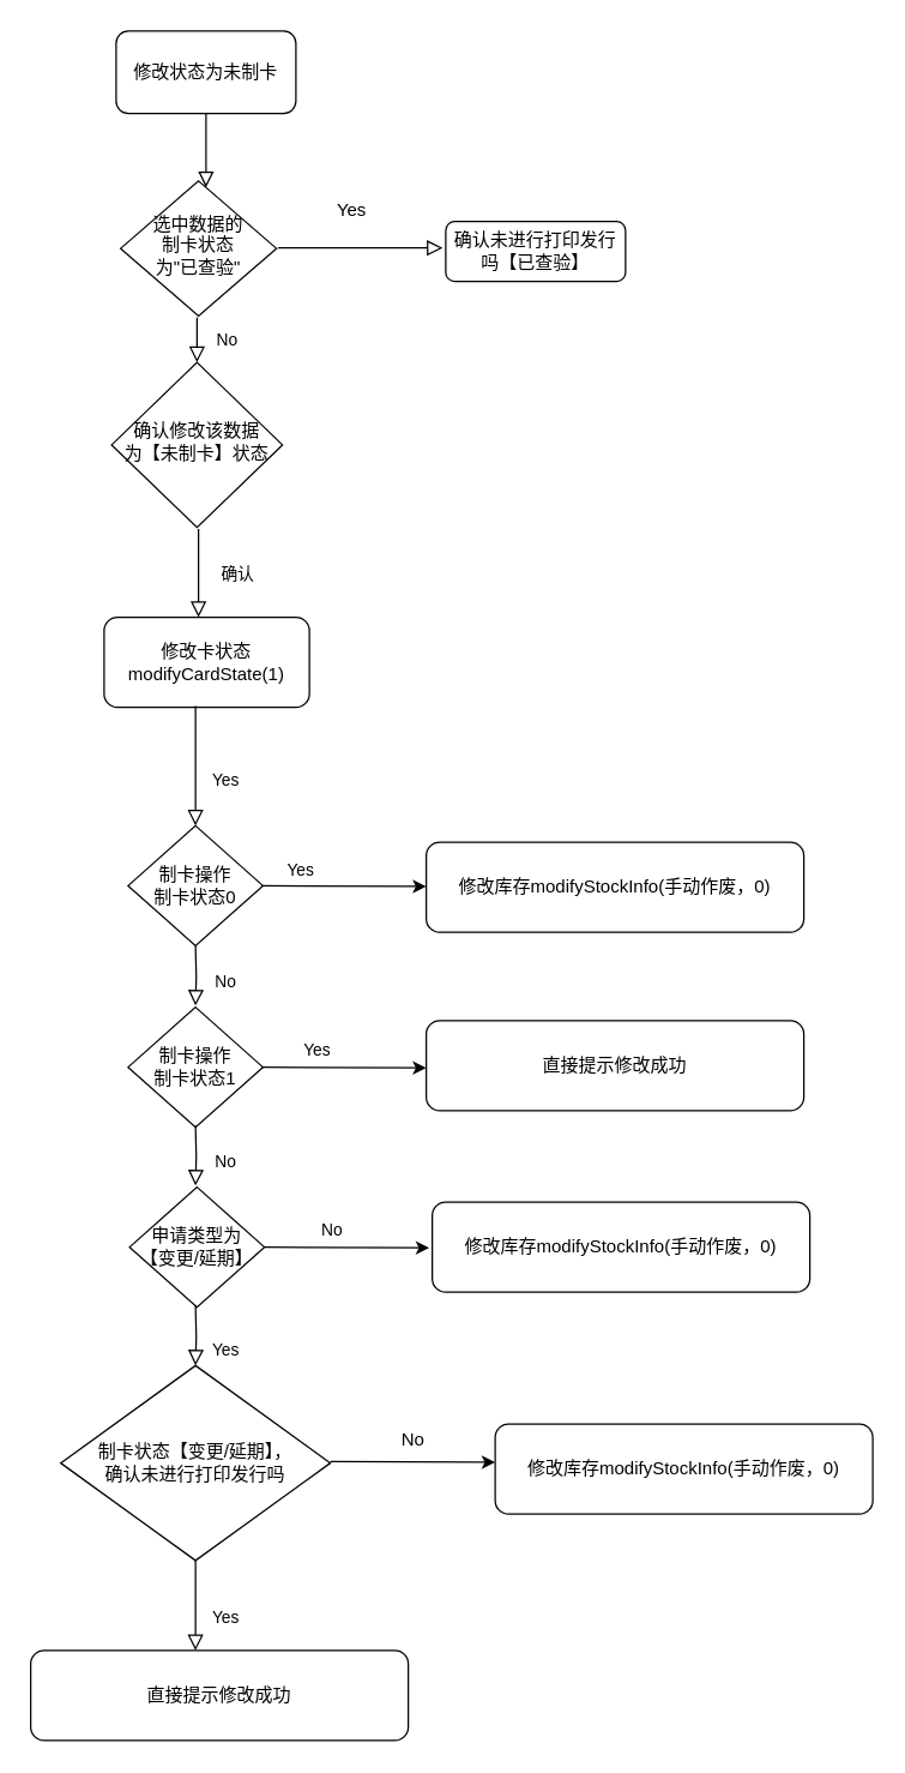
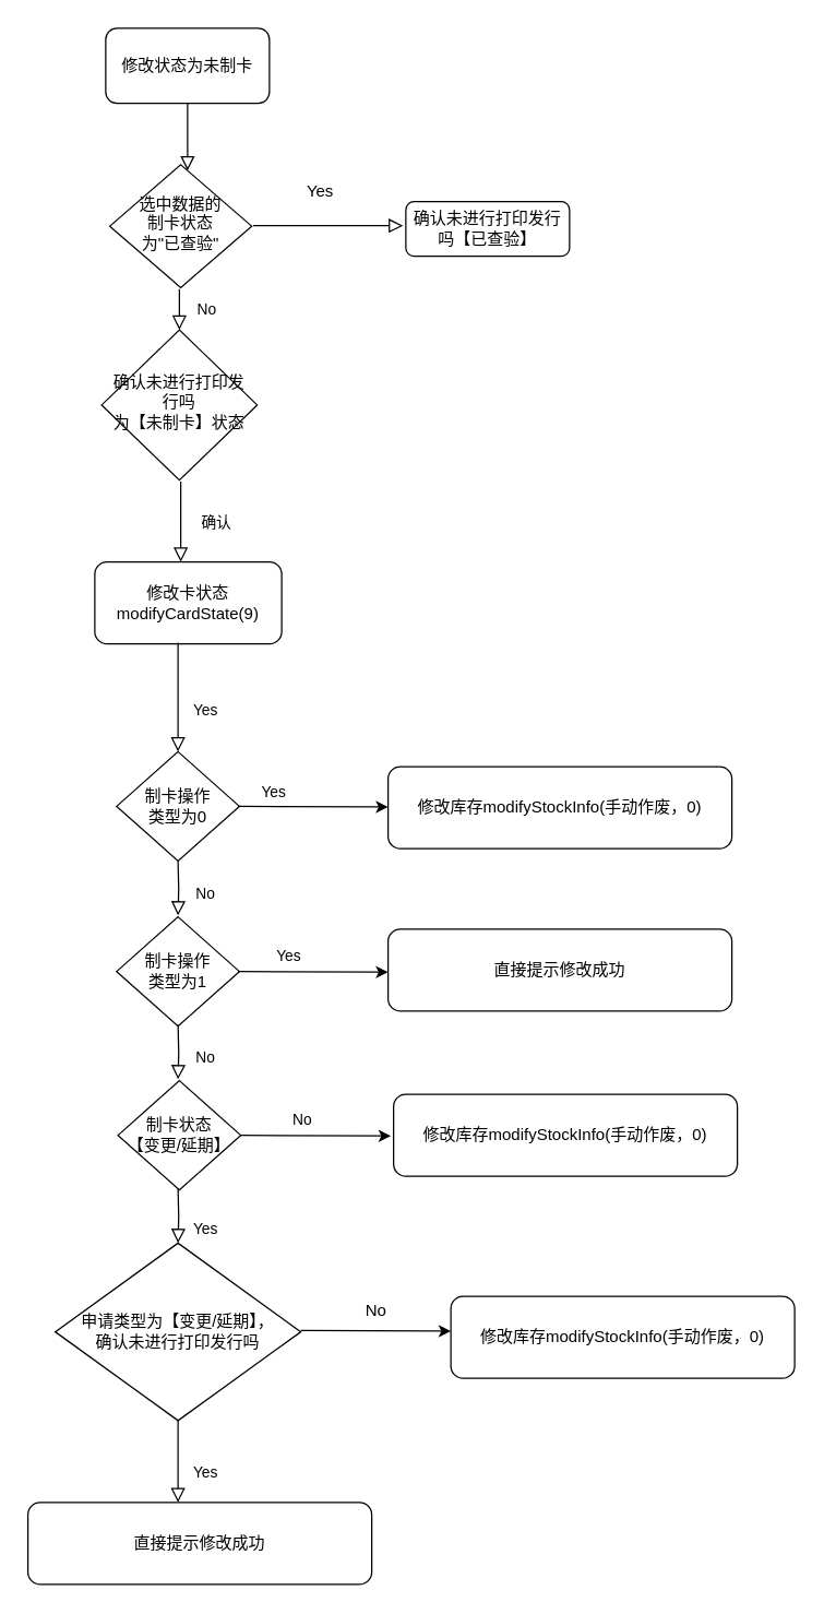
  <mxCell id="0" />
  <mxCell id="1" parent="0" />
  <mxCell id="2" value="" style="rounded=0;html=1;jettySize=auto;orthogonalLoop=1;fontSize=11;endArrow=block;endFill=0;endSize=8;strokeWidth=1;shadow=0;labelBackgroundColor=none;edgeStyle=orthogonalEdgeStyle;" parent="1" source="3" target="5" edge="1"><mxGeometry relative="1" as="geometry"><Array as="points"><mxPoint x="134" y="70" /><mxPoint x="134" y="70" /></Array></mxGeometry></mxCell>
  <mxCell id="3" value="修改状态为未制卡" style="rounded=1;whiteSpace=wrap;html=1;fontSize=12;glass=0;strokeWidth=1;shadow=0;" parent="1" vertex="1"><mxGeometry x="77" y="20" width="120" height="55" as="geometry" /></mxCell>
  <mxCell id="4" value="No" style="rounded=0;html=1;jettySize=auto;orthogonalLoop=1;fontSize=11;endArrow=block;endFill=0;endSize=8;strokeWidth=1;shadow=0;labelBackgroundColor=none;edgeStyle=orthogonalEdgeStyle;" parent="1" edge="1"><mxGeometry y="20" relative="1" as="geometry"><mxPoint as="offset" /><mxPoint x="131" y="211" as="sourcePoint" /><mxPoint x="131" y="241" as="targetPoint" /></mxGeometry></mxCell>
  <mxCell id="5" value="选中数据的&lt;br&gt;制卡状态&lt;br&gt;为&quot;已查验&quot;" style="rhombus;whiteSpace=wrap;html=1;shadow=0;fontFamily=Helvetica;fontSize=12;align=center;strokeWidth=1;spacing=6;spacingTop=-4;" parent="1" vertex="1"><mxGeometry x="80" y="120" width="104" height="90" as="geometry" /></mxCell>
  <mxCell id="6" value="确认未进行打印发行吗【已查验】" style="rounded=1;whiteSpace=wrap;html=1;fontSize=12;glass=0;strokeWidth=1;shadow=0;" parent="1" vertex="1"><mxGeometry x="297" y="147" width="120" height="40" as="geometry" /></mxCell>
- <mxCell id="7" value="确认修改该数据&lt;br&gt;为【未制卡】状态" style="rhombus;whiteSpace=wrap;html=1;shadow=0;fontFamily=Helvetica;fontSize=12;align=center;strokeWidth=1;spacing=6;spacingTop=-4;" parent="1" vertex="1"><mxGeometry x="74" y="241" width="114" height="110" as="geometry" /></mxCell>
+ <mxCell id="7" value="确认未进行打印发行吗&lt;br&gt;为【未制卡】状态" style="rhombus;whiteSpace=wrap;html=1;shadow=0;fontFamily=Helvetica;fontSize=12;align=center;strokeWidth=1;spacing=6;spacingTop=-4;" parent="1" vertex="1"><mxGeometry x="74" y="241" width="114" height="110" as="geometry" /></mxCell>
  <mxCell id="8" value="" style="edgeStyle=orthogonalEdgeStyle;rounded=0;html=1;jettySize=auto;orthogonalLoop=1;fontSize=11;endArrow=block;endFill=0;endSize=8;strokeWidth=1;shadow=0;labelBackgroundColor=none;" parent="1" edge="1"><mxGeometry x="0.273" y="30" relative="1" as="geometry"><mxPoint as="offset" /><mxPoint x="185" y="164.66" as="sourcePoint" /><mxPoint x="295" y="164.66" as="targetPoint" /></mxGeometry></mxCell>
  <mxCell id="9" value="Yes" style="text;html=1;align=center;verticalAlign=middle;resizable=0;points=[];autosize=1;strokeColor=none;" parent="1" vertex="1"><mxGeometry x="219" y="130" width="30" height="20" as="geometry" /></mxCell>
  <mxCell id="10" value="确认" style="rounded=0;html=1;jettySize=auto;orthogonalLoop=1;fontSize=11;endArrow=block;endFill=0;endSize=8;strokeWidth=1;shadow=0;labelBackgroundColor=none;edgeStyle=orthogonalEdgeStyle;" parent="1" edge="1"><mxGeometry x="0.017" y="26" relative="1" as="geometry"><mxPoint as="offset" /><mxPoint x="132" y="352" as="sourcePoint" /><mxPoint x="132" y="411" as="targetPoint" /></mxGeometry></mxCell>
- <mxCell id="11" value="修改卡状态modifyCardState(1)" style="rounded=1;whiteSpace=wrap;html=1;fontSize=12;glass=0;strokeWidth=1;shadow=0;" vertex="1" parent="1"><mxGeometry x="69" y="411" width="137" height="60" as="geometry" /></mxCell>
- <mxCell id="12" value="制卡操作&lt;br&gt;制卡状态0" style="rhombus;whiteSpace=wrap;html=1;" vertex="1" parent="1"><mxGeometry x="85" y="550" width="90" height="80" as="geometry" /></mxCell>
+ <mxCell id="11" value="修改卡状态modifyCardState(9)" style="rounded=1;whiteSpace=wrap;html=1;fontSize=12;glass=0;strokeWidth=1;shadow=0;" vertex="1" parent="1"><mxGeometry x="69" y="411" width="137" height="60" as="geometry" /></mxCell>
+ <mxCell id="12" value="制卡操作&lt;br&gt;类型为0" style="rhombus;whiteSpace=wrap;html=1;" vertex="1" parent="1"><mxGeometry x="85" y="550" width="90" height="80" as="geometry" /></mxCell>
  <mxCell id="13" value="Yes" style="rounded=0;html=1;jettySize=auto;orthogonalLoop=1;fontSize=11;endArrow=block;endFill=0;endSize=8;strokeWidth=1;shadow=0;labelBackgroundColor=none;edgeStyle=orthogonalEdgeStyle;" edge="1" parent="1"><mxGeometry x="0.25" y="20" relative="1" as="geometry"><mxPoint as="offset" /><mxPoint x="130" y="550" as="targetPoint" /><mxPoint x="130" y="470" as="sourcePoint" /></mxGeometry></mxCell>
  <mxCell id="14" value="修改库存modifyStockInfo(手动作废，0)" style="rounded=1;whiteSpace=wrap;html=1;fontSize=12;glass=0;strokeWidth=1;shadow=0;" vertex="1" parent="1"><mxGeometry x="284" y="561" width="252" height="60" as="geometry" /></mxCell>
- <mxCell id="15" value="制卡操作&lt;br&gt;制卡状态1" style="rhombus;whiteSpace=wrap;html=1;" vertex="1" parent="1"><mxGeometry x="85" y="671" width="90" height="80" as="geometry" /></mxCell>
+ <mxCell id="15" value="制卡操作&lt;br&gt;类型为1" style="rhombus;whiteSpace=wrap;html=1;" vertex="1" parent="1"><mxGeometry x="85" y="671" width="90" height="80" as="geometry" /></mxCell>
  <mxCell id="16" value="直接提示修改成功" style="rounded=1;whiteSpace=wrap;html=1;fontSize=12;glass=0;strokeWidth=1;shadow=0;" vertex="1" parent="1"><mxGeometry x="284" y="680" width="252" height="60" as="geometry" /></mxCell>
- <mxCell id="17" value="申请类型为&lt;br&gt;【变更/延期】" style="rhombus;whiteSpace=wrap;html=1;" vertex="1" parent="1"><mxGeometry x="86" y="791" width="90" height="80" as="geometry" /></mxCell>
+ <mxCell id="17" value="制卡状态&lt;br&gt;【变更/延期】" style="rhombus;whiteSpace=wrap;html=1;" vertex="1" parent="1"><mxGeometry x="86" y="791" width="90" height="80" as="geometry" /></mxCell>
  <mxCell id="18" value="修改库存modifyStockInfo(手动作废，0)" style="rounded=1;whiteSpace=wrap;html=1;fontSize=12;glass=0;strokeWidth=1;shadow=0;" vertex="1" parent="1"><mxGeometry x="288" y="801" width="252" height="60" as="geometry" /></mxCell>
- <mxCell id="19" value="制卡状态【变更/延期】，&lt;br&gt;确认未进行打印发行吗" style="rhombus;whiteSpace=wrap;html=1;" vertex="1" parent="1"><mxGeometry x="40" y="910" width="180" height="130" as="geometry" /></mxCell>
+ <mxCell id="19" value="申请类型为【变更/延期】，&lt;br&gt;确认未进行打印发行吗" style="rhombus;whiteSpace=wrap;html=1;" vertex="1" parent="1"><mxGeometry x="40" y="910" width="180" height="130" as="geometry" /></mxCell>
  <mxCell id="20" value="修改库存modifyStockInfo(手动作废，0)" style="rounded=1;whiteSpace=wrap;html=1;fontSize=12;glass=0;strokeWidth=1;shadow=0;" vertex="1" parent="1"><mxGeometry x="330" y="949" width="252" height="60" as="geometry" /></mxCell>
  <mxCell id="21" value="No" style="rounded=0;html=1;jettySize=auto;orthogonalLoop=1;fontSize=11;endArrow=block;endFill=0;endSize=8;strokeWidth=1;shadow=0;labelBackgroundColor=none;edgeStyle=orthogonalEdgeStyle;" edge="1" parent="1"><mxGeometry x="0.25" y="20" relative="1" as="geometry"><mxPoint as="offset" /><mxPoint x="130" y="670" as="targetPoint" /><mxPoint x="130" y="630" as="sourcePoint" /></mxGeometry></mxCell>
  <mxCell id="22" value="No" style="rounded=0;html=1;jettySize=auto;orthogonalLoop=1;fontSize=11;endArrow=block;endFill=0;endSize=8;strokeWidth=1;shadow=0;labelBackgroundColor=none;edgeStyle=orthogonalEdgeStyle;" edge="1" parent="1"><mxGeometry x="0.25" y="20" relative="1" as="geometry"><mxPoint as="offset" /><mxPoint x="130" y="790" as="targetPoint" /><mxPoint x="130" y="750" as="sourcePoint" /></mxGeometry></mxCell>
  <mxCell id="23" value="Yes" style="rounded=0;html=1;jettySize=auto;orthogonalLoop=1;fontSize=11;endArrow=block;endFill=0;endSize=8;strokeWidth=1;shadow=0;labelBackgroundColor=none;edgeStyle=orthogonalEdgeStyle;" edge="1" parent="1"><mxGeometry x="0.5" y="20" relative="1" as="geometry"><mxPoint as="offset" /><mxPoint x="130" y="910" as="targetPoint" /><mxPoint x="130" y="870" as="sourcePoint" /></mxGeometry></mxCell>
  <mxCell id="24" value="" style="endArrow=classic;html=1;" edge="1" parent="1"><mxGeometry width="50" height="50" relative="1" as="geometry"><mxPoint x="174" y="590" as="sourcePoint" /><mxPoint x="284" y="590.5" as="targetPoint" /></mxGeometry></mxCell>
  <mxCell id="25" value="Yes" style="edgeLabel;html=1;align=center;verticalAlign=middle;resizable=0;points=[];" vertex="1" connectable="0" parent="24"><mxGeometry x="-0.531" y="-2" relative="1" as="geometry"><mxPoint y="-12.12" as="offset" /></mxGeometry></mxCell>
  <mxCell id="26" value="Yes" style="edgeLabel;html=1;align=center;verticalAlign=middle;resizable=0;points=[];" vertex="1" connectable="0" parent="24"><mxGeometry x="-0.531" y="-2" relative="1" as="geometry"><mxPoint x="10.01" y="107.88" as="offset" /></mxGeometry></mxCell>
  <mxCell id="27" value="No" style="edgeLabel;html=1;align=center;verticalAlign=middle;resizable=0;points=[];" vertex="1" connectable="0" parent="24"><mxGeometry x="-0.531" y="-2" relative="1" as="geometry"><mxPoint x="20.01" y="227.88" as="offset" /></mxGeometry></mxCell>
  <mxCell id="28" value="" style="endArrow=classic;html=1;" edge="1" parent="1"><mxGeometry width="50" height="50" relative="1" as="geometry"><mxPoint x="174" y="711" as="sourcePoint" /><mxPoint x="284" y="711.5" as="targetPoint" /></mxGeometry></mxCell>
  <mxCell id="29" value="" style="endArrow=classic;html=1;" edge="1" parent="1"><mxGeometry width="50" height="50" relative="1" as="geometry"><mxPoint x="176" y="831" as="sourcePoint" /><mxPoint x="286" y="831.5" as="targetPoint" /></mxGeometry></mxCell>
  <mxCell id="30" value="" style="endArrow=classic;html=1;" edge="1" parent="1"><mxGeometry width="50" height="50" relative="1" as="geometry"><mxPoint x="220" y="974" as="sourcePoint" /><mxPoint x="330" y="974.5" as="targetPoint" /></mxGeometry></mxCell>
  <mxCell id="31" value="No" style="text;html=1;align=center;verticalAlign=middle;resizable=0;points=[];autosize=1;" vertex="1" parent="1"><mxGeometry x="260" y="950" width="30" height="20" as="geometry" /></mxCell>
  <mxCell id="32" value="Yes" style="rounded=0;html=1;jettySize=auto;orthogonalLoop=1;fontSize=11;endArrow=block;endFill=0;endSize=8;strokeWidth=1;shadow=0;labelBackgroundColor=none;edgeStyle=orthogonalEdgeStyle;" edge="1" parent="1"><mxGeometry x="0.25" y="20" relative="1" as="geometry"><mxPoint as="offset" /><mxPoint x="130" y="1100" as="targetPoint" /><mxPoint x="130" y="1040" as="sourcePoint" /></mxGeometry></mxCell>
  <mxCell id="33" value="直接提示修改成功" style="rounded=1;whiteSpace=wrap;html=1;fontSize=12;glass=0;strokeWidth=1;shadow=0;" vertex="1" parent="1"><mxGeometry x="20" y="1100" width="252" height="60" as="geometry" /></mxCell>
